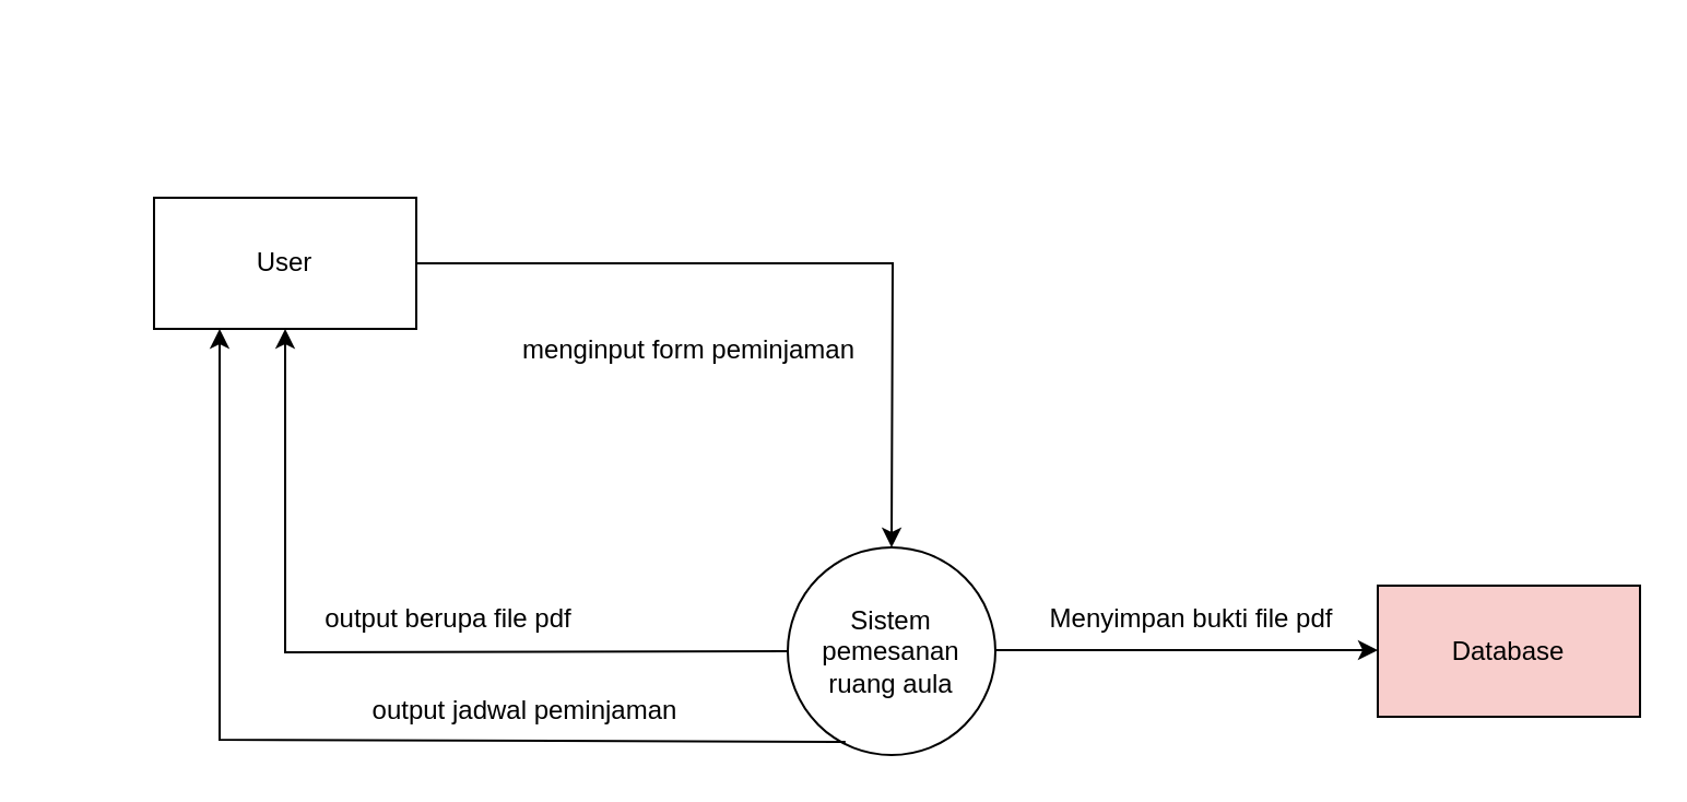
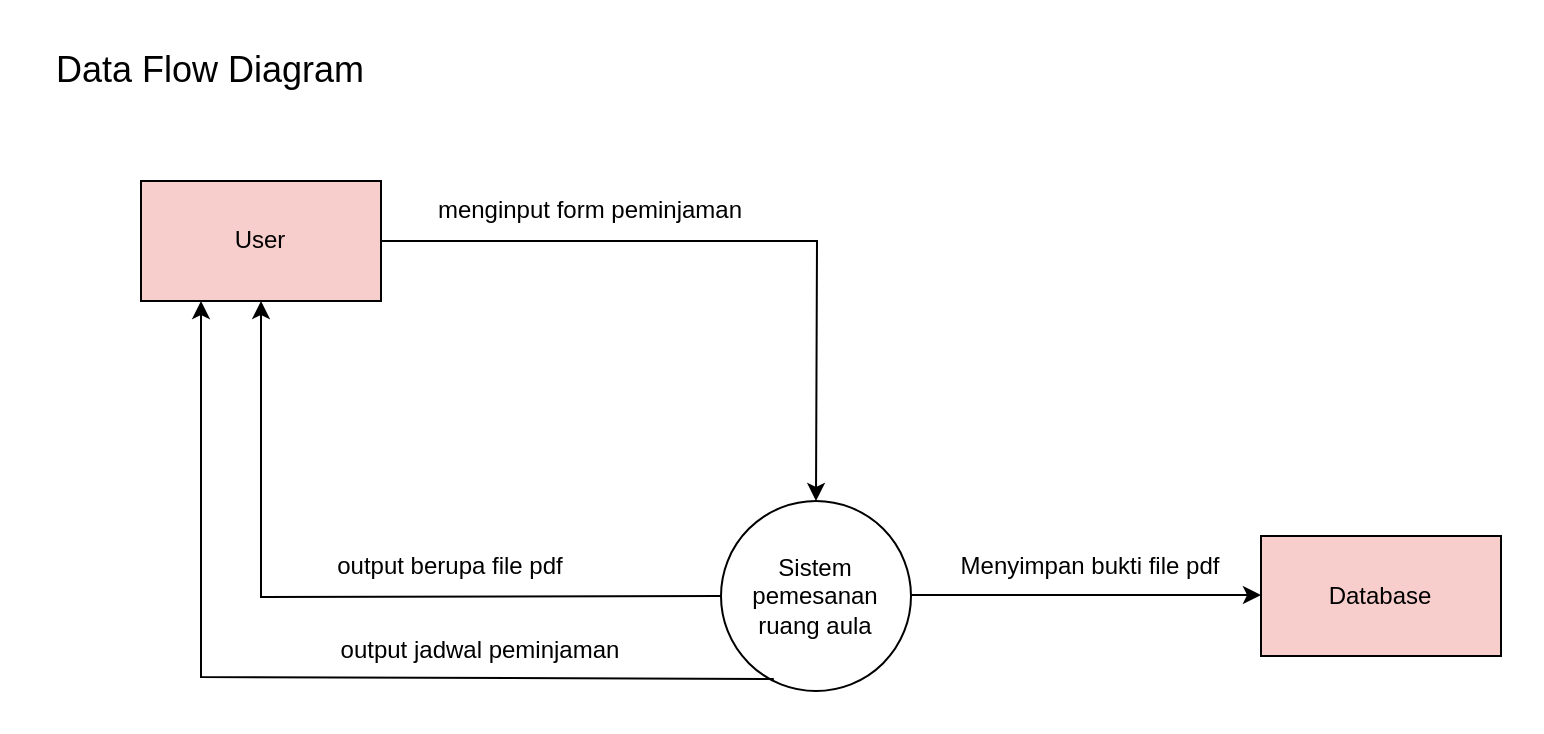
  <mxCell id="0" />
  <mxCell id="1" parent="0" />
- <mxCell id="2" value="User" style="rounded=0;whiteSpace=wrap;html=1;" vertex="1" parent="1"><mxGeometry x="70" y="90" width="120" height="60" as="geometry" /></mxCell>
+ <mxCell id="2" value="User" style="rounded=0;whiteSpace=wrap;html=1;fillColor=#f8cecc;" vertex="1" parent="1"><mxGeometry x="70" y="90" width="120" height="60" as="geometry" /></mxCell>
  <mxCell id="3" value="" style="endArrow=classic;html=1;rounded=0;" edge="1" parent="1" target="4"><mxGeometry width="50" height="50" relative="1" as="geometry"><mxPoint x="190" y="120" as="sourcePoint" /><mxPoint x="270" y="120" as="targetPoint" /><Array as="points"><mxPoint x="408" y="120" /></Array></mxGeometry></mxCell>
  <mxCell id="4" value="Sistem pemesanan ruang aula" style="ellipse;whiteSpace=wrap;html=1;aspect=fixed;" vertex="1" parent="1"><mxGeometry x="360" y="250" width="95" height="95" as="geometry" /></mxCell>
  <mxCell id="5" value="Database" style="rounded=0;whiteSpace=wrap;html=1;fillColor=#f8cecc;" vertex="1" parent="1"><mxGeometry x="630" y="267.5" width="120" height="60" as="geometry" /></mxCell>
  <mxCell id="6" value="" style="endArrow=classic;html=1;rounded=0;" edge="1" parent="1"><mxGeometry width="50" height="50" relative="1" as="geometry"><mxPoint x="455" y="297" as="sourcePoint" /><mxPoint x="630" y="297" as="targetPoint" /></mxGeometry></mxCell>
- <mxCell id="7" value="menginput form peminjaman" style="text;html=1;align=center;verticalAlign=middle;whiteSpace=wrap;rounded=0;" vertex="1" parent="1"><mxGeometry x="230" y="145" width="170" height="30" as="geometry" /></mxCell>
+ <mxCell id="7" value="menginput form peminjaman" style="text;html=1;align=center;verticalAlign=middle;whiteSpace=wrap;rounded=0;" vertex="1" parent="1"><mxGeometry x="210" y="90" width="170" height="30" as="geometry" /></mxCell>
  <mxCell id="8" value="" style="endArrow=classic;html=1;rounded=0;entryX=0.5;entryY=1;entryDx=0;entryDy=0;" edge="1" parent="1" source="4" target="2"><mxGeometry width="50" height="50" relative="1" as="geometry"><mxPoint x="390" y="340" as="sourcePoint" /><mxPoint x="440" y="290" as="targetPoint" /><Array as="points"><mxPoint x="130" y="298" /></Array></mxGeometry></mxCell>
- <mxCell id="9" value="output berupa file pdf" style="text;html=1;align=center;verticalAlign=middle;whiteSpace=wrap;rounded=0;" vertex="1" parent="1"><mxGeometry x="120" y="267.5" width="170" height="30" as="geometry" /></mxCell>
+ <mxCell id="9" value="output berupa file pdf" style="text;html=1;align=center;verticalAlign=middle;whiteSpace=wrap;rounded=0;" vertex="1" parent="1"><mxGeometry x="140" y="267.5" width="170" height="30" as="geometry" /></mxCell>
  <mxCell id="10" value="Menyimpan bukti file pdf" style="text;html=1;align=center;verticalAlign=middle;whiteSpace=wrap;rounded=0;" vertex="1" parent="1"><mxGeometry x="460" y="267.5" width="170" height="30" as="geometry" /></mxCell>
  <mxCell id="11" value="" style="endArrow=classic;html=1;rounded=0;entryX=0.25;entryY=1;entryDx=0;entryDy=0;exitX=0.278;exitY=0.937;exitDx=0;exitDy=0;exitPerimeter=0;" edge="1" parent="1" source="4" target="2"><mxGeometry width="50" height="50" relative="1" as="geometry"><mxPoint x="330" y="338" as="sourcePoint" /><mxPoint x="100" y="190" as="targetPoint" /><Array as="points"><mxPoint x="100" y="338" /></Array></mxGeometry></mxCell>
  <mxCell id="12" value="output jadwal peminjaman" style="text;html=1;align=center;verticalAlign=middle;whiteSpace=wrap;rounded=0;" vertex="1" parent="1"><mxGeometry x="155" y="310" width="170" height="30" as="geometry" /></mxCell>
+ <mxCell id="13" value="&lt;font style=&quot;font-size: 18px;&quot;&gt;Data &lt;font style=&quot;&quot;&gt;Flow &lt;/font&gt;Diagram&lt;/font&gt;" style="text;html=1;align=center;verticalAlign=middle;whiteSpace=wrap;rounded=0;" vertex="1" parent="1"><mxGeometry x="20" y="20" width="170" height="30" as="geometry" /></mxCell>
